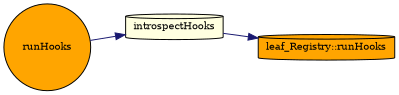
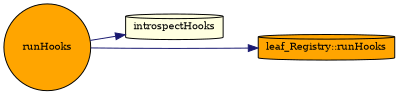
  digraph {
    fontname="DejaVu Serif"
    rankdir=LR
    node [color=black fillcolor=orange fontname="DejaVu Serif" fontsize=10 shape=cylinder style=filled]
    edge [color=midnightblue fontname="DejaVu Serif" fontsize=10 labelfontname="FreeSans.ttf" labelfontsize=10 style=solid]
    n1 [fontcolor=black height=0.2 label=runHooks shape=circle width=0.4]
    n2 [fillcolor=lightyellow height=0.2 label=introspectHooks width=0.4]
    n3 [height=0.2 label="leaf_Registry::runHooks" width=0.4]
    n1 -> n2
-   n2 -> n3
+   n1 -> n3
  }
